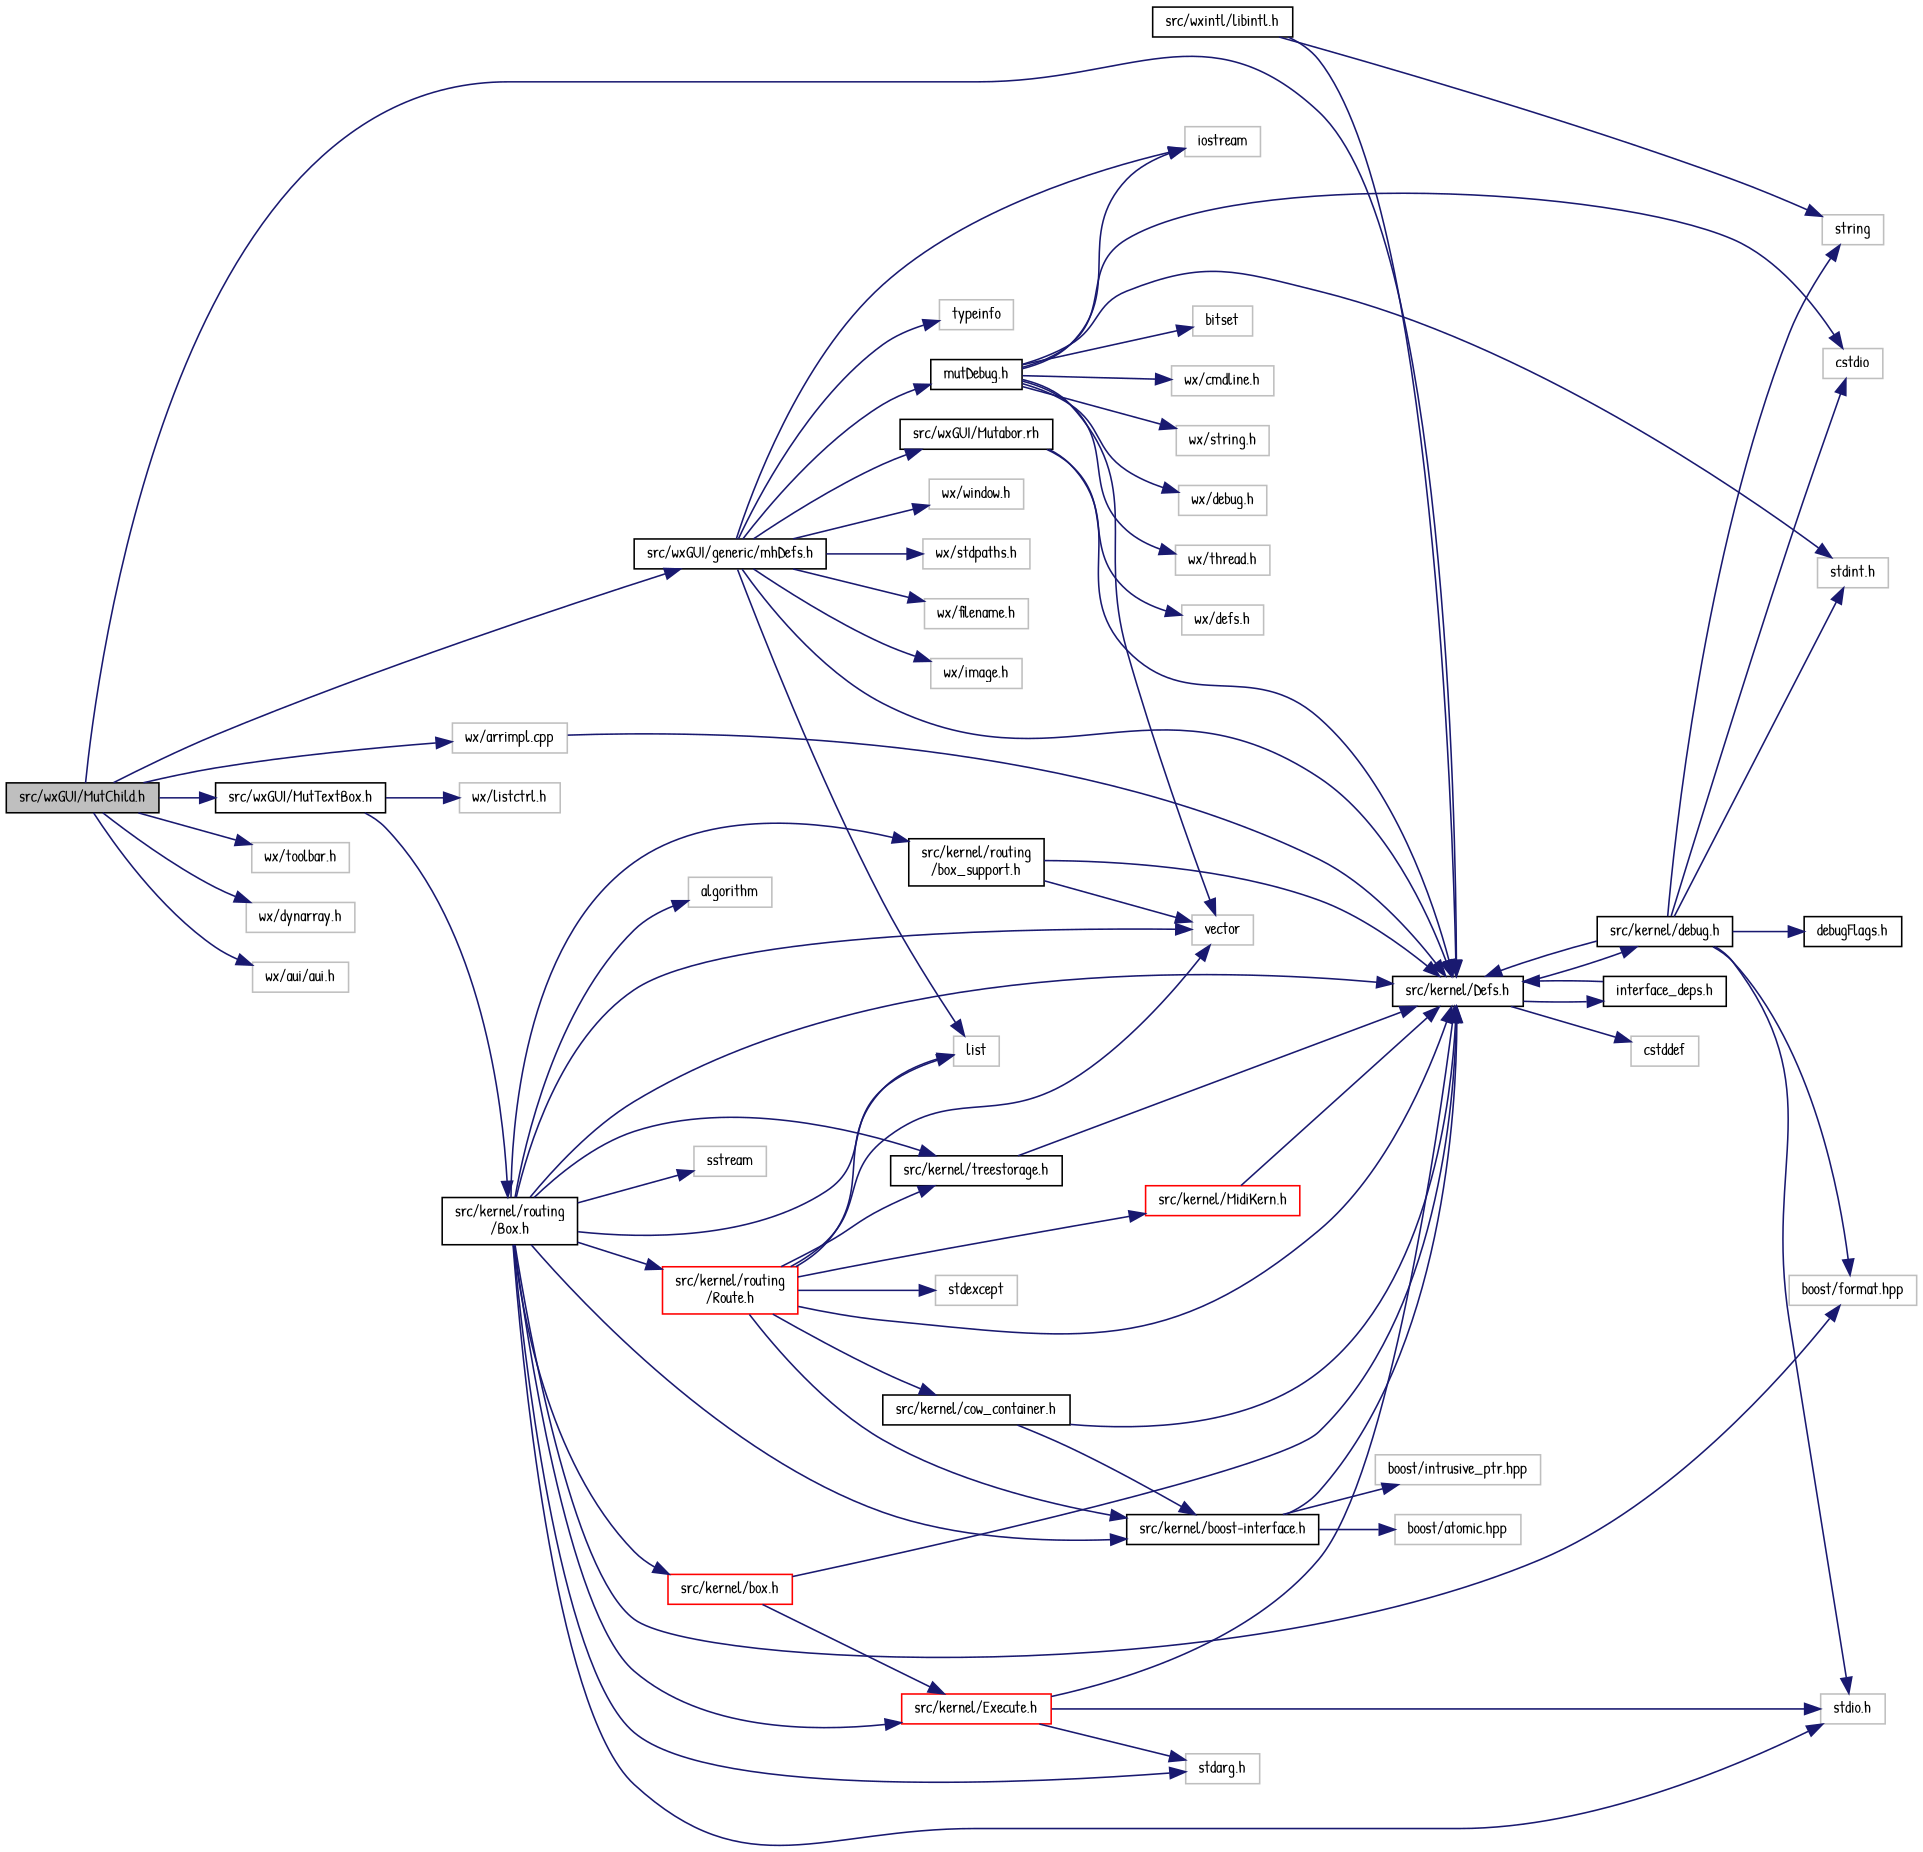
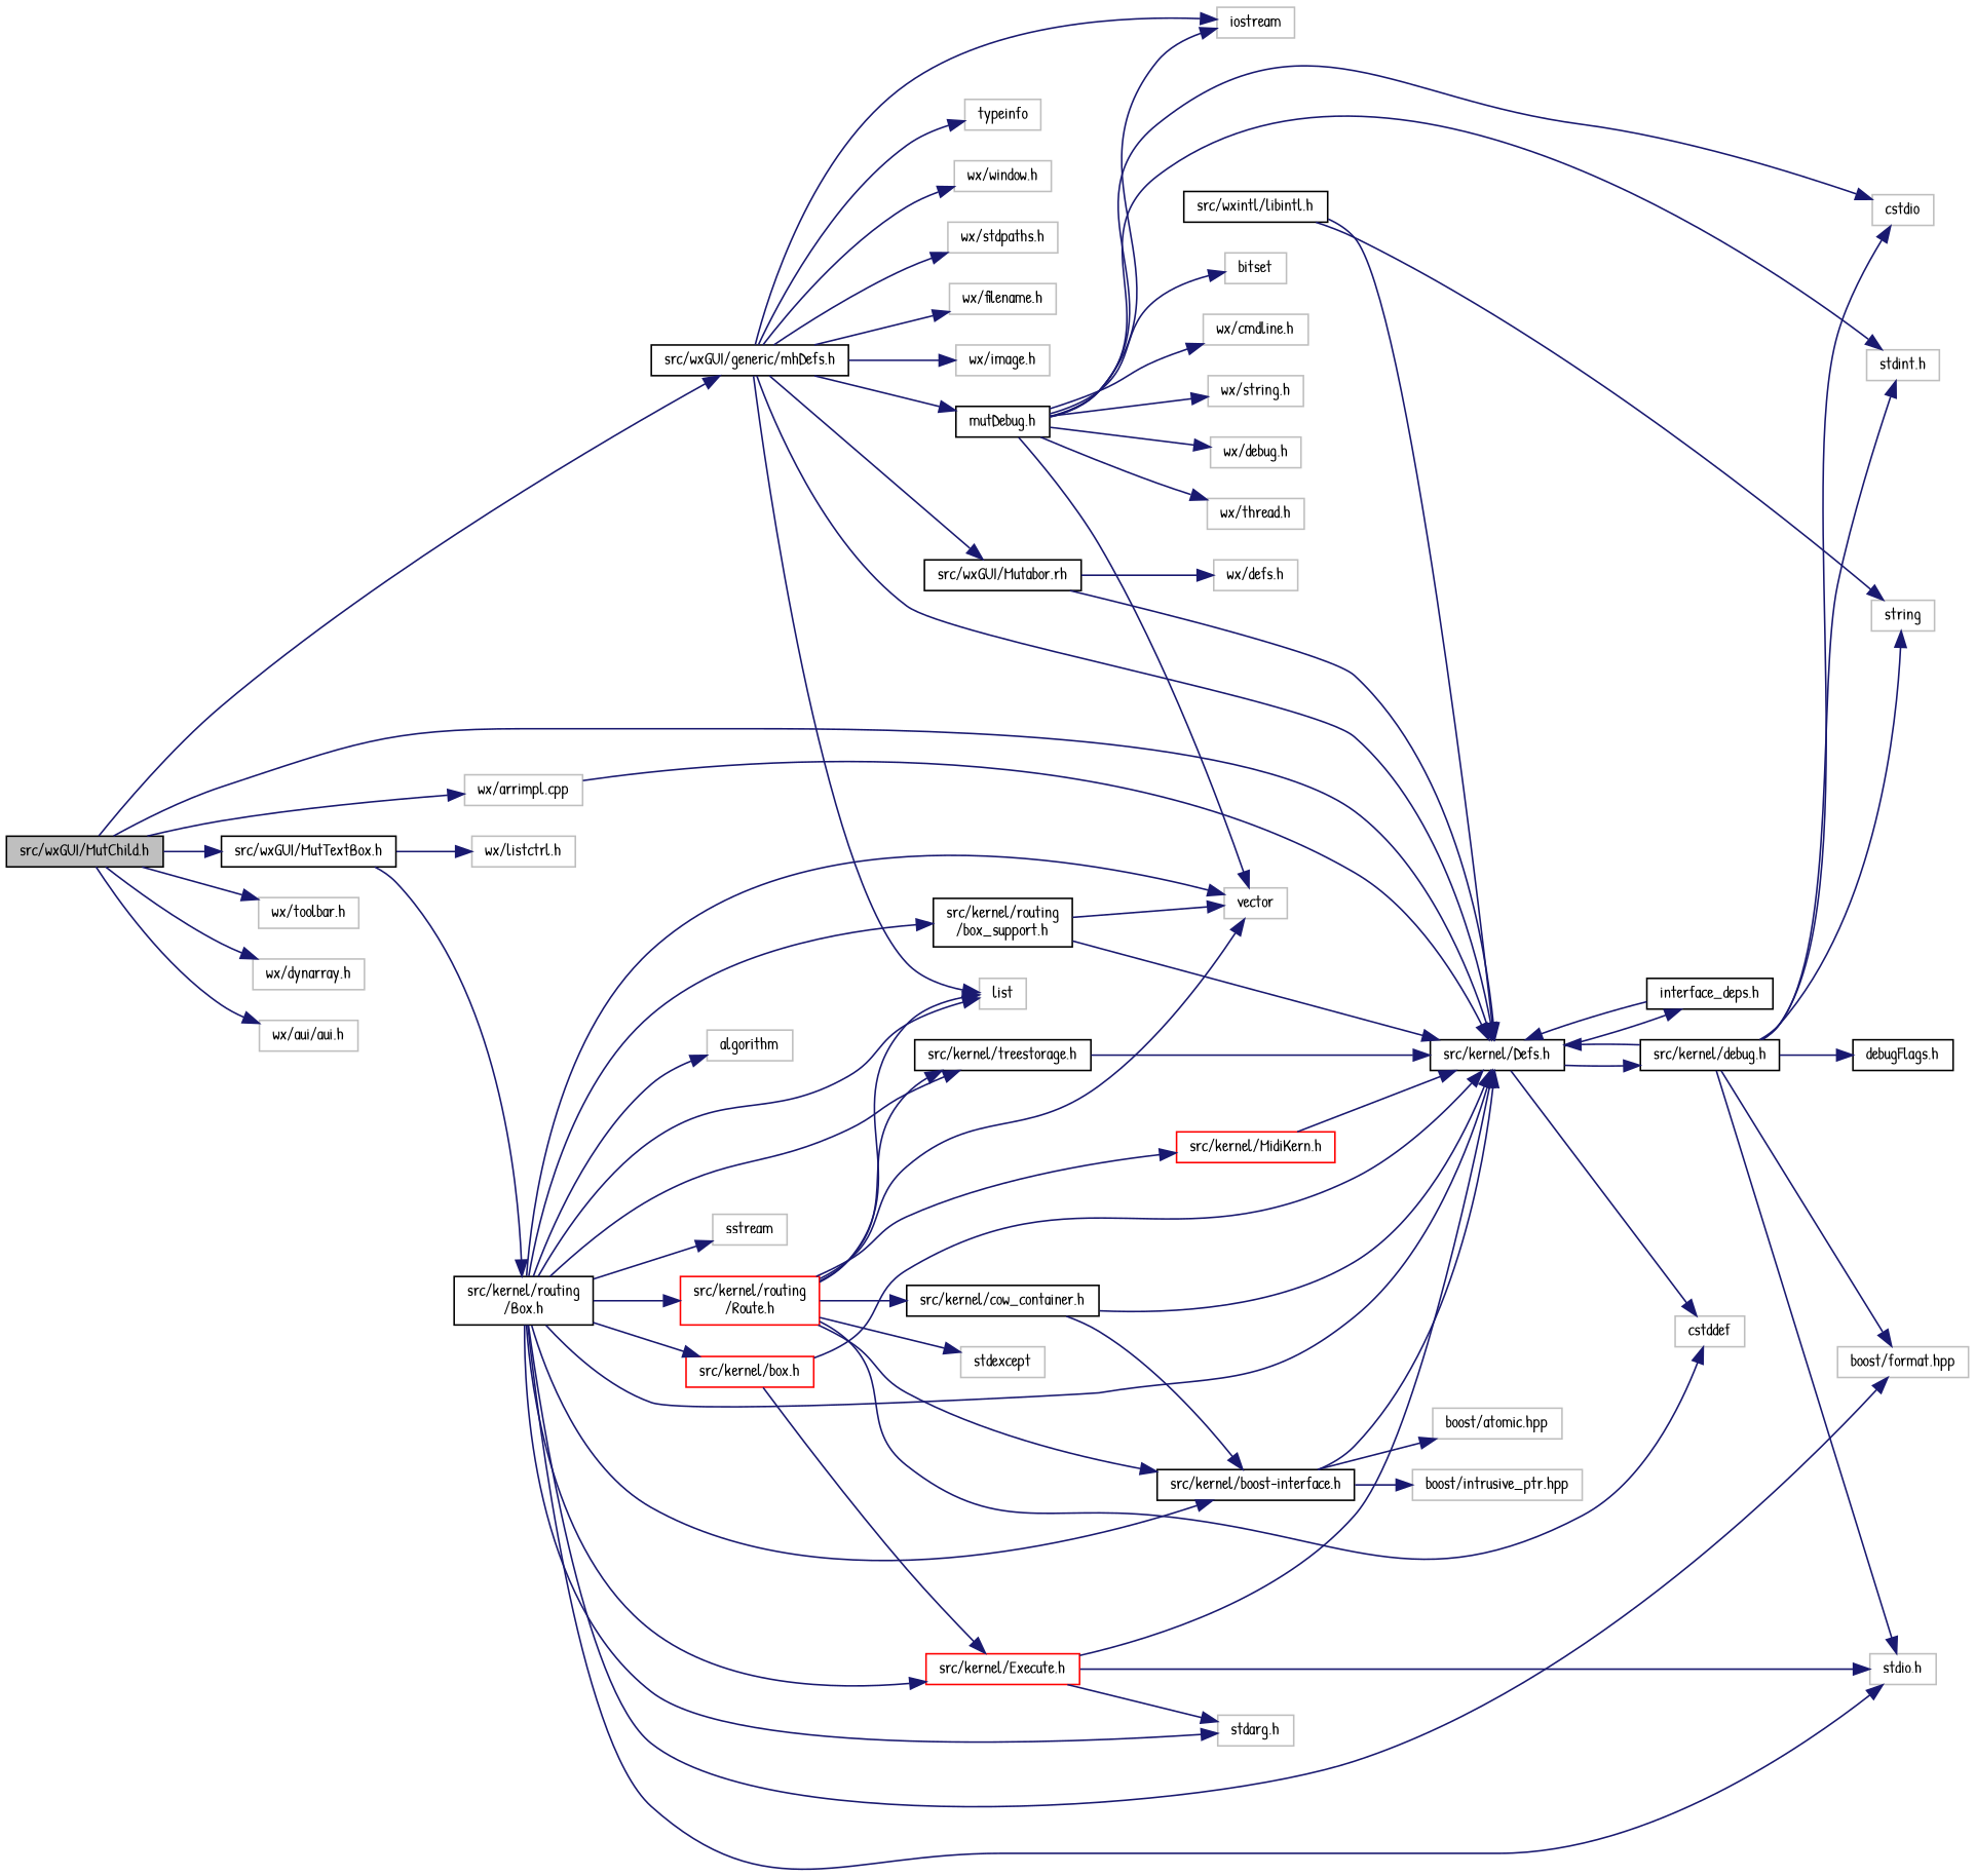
  digraph {
    fontname="Patrick Hand"
    rankdir=LR
    node [color=grey75 fillcolor=white fontname="Patrick Hand" fontsize=10 shape=record style=filled]
    edge [color=midnightblue fontname="Patrick Hand" fontsize=10 labelfontname=Sans labelfontsize=10 style=solid]
    n1 [color=black fillcolor=grey75 fontcolor=black height=0.2 label="src/wxGUI/MutChild.h" width=0.4]
    n2 [color=black height=0.2 label="src/kernel/Defs.h" width=0.4]
    n3 [color=black height=0.2 label="src/wxGUI/generic/mhDefs.h" width=0.4]
    n4 [color=black height=0.2 label="src/wxGUI/MutTextBox.h" width=0.4]
    n5 [height=0.2 label="wx/toolbar.h" width=0.4]
    n6 [height=0.2 label="wx/dynarray.h" width=0.4]
    n7 [height=0.2 label="wx/arrimpl.cpp" width=0.4]
    n8 [height=0.2 label="wx/aui/aui.h" width=0.4]
    n9 [color=black height=0.2 label="interface_deps.h" width=0.4]
    n10 [height=0.2 label=cstddef width=0.4]
    n11 [color=black height=0.2 label="src/kernel/debug.h" width=0.4]
    n12 [height=0.2 label="wx/window.h" width=0.4]
    n13 [height=0.2 label="wx/stdpaths.h" width=0.4]
    n14 [height=0.2 label="wx/filename.h" width=0.4]
    n15 [height=0.2 label="wx/image.h" width=0.4]
    n16 [height=0.2 label=iostream width=0.4]
    n17 [height=0.2 label=typeinfo width=0.4]
    n18 [height=0.2 label=list width=0.4]
    n19 [color=black height=0.2 label="src/wxGUI/Mutabor.rh" width=0.4]
    n20 [color=black height=0.2 label="mutDebug.h" width=0.4]
    n21 [color=black height=0.2 label="src/kernel/routing\l/Box.h" width=0.4]
    n22 [height=0.2 label="wx/listctrl.h" width=0.4]
    n23 [height=0.2 label=string width=0.4]
    n24 [height=0.2 label=cstdio width=0.4]
    n25 [height=0.2 label="boost/format.hpp" width=0.4]
    n26 [height=0.2 label="stdint.h" width=0.4]
    n27 [color=black height=0.2 label="debugFlags.h" width=0.4]
    n28 [height=0.2 label="stdio.h" width=0.4]
    n29 [color=black height=0.2 label="src/wxintl/libintl.h" width=0.4]
    n30 [height=0.2 label="wx/defs.h" width=0.4]
    n31 [height=0.2 label=bitset width=0.4]
    n32 [height=0.2 label=vector width=0.4]
    n33 [height=0.2 label="wx/cmdline.h" width=0.4]
    n34 [height=0.2 label="wx/string.h" width=0.4]
    n35 [height=0.2 label="wx/debug.h" width=0.4]
    n36 [height=0.2 label="wx/thread.h" width=0.4]
    n37 [color=black height=0.2 label="src/kernel/treestorage.h" width=0.4]
    n38 [color=black height=0.2 label="src/kernel/boost-interface.h" width=0.4]
    n39 [color=red height=0.2 label="src/kernel/routing\l/Route.h" width=0.4]
    n40 [color=red height=0.2 label="src/kernel/Execute.h" width=0.4]
    n41 [height=0.2 label="stdarg.h" width=0.4]
    n42 [color=red height=0.2 label="src/kernel/box.h" width=0.4]
    n43 [color=black height=0.2 label="src/kernel/routing\l/box_support.h" width=0.4]
    n44 [height=0.2 label=algorithm width=0.4]
    n45 [height=0.2 label=sstream width=0.4]
    n46 [height=0.2 label="boost/atomic.hpp" width=0.4]
    n47 [height=0.2 label="boost/intrusive_ptr.hpp" width=0.4]
    n48 [color=black height=0.2 label="src/kernel/cow_container.h" width=0.4]
    n49 [color=red height=0.2 label="src/kernel/MidiKern.h" width=0.4]
    n50 [height=0.2 label=stdexcept width=0.4]
    n1 -> n2
    n1 -> n3
    n1 -> n4
    n1 -> n5
    n1 -> n6
    n1 -> n7
    n1 -> n8
    n2 -> n9
    n2 -> n10
    n2 -> n11
    n3 -> n2
    n3 -> n12
    n3 -> n13
    n3 -> n14
    n3 -> n15
    n3 -> n16
    n3 -> n17
    n3 -> n18
    n3 -> n19
    n3 -> n20
    n4 -> n21
    n4 -> n22
    n7 -> n2
    n9 -> n2
    n11 -> n2
    n11 -> n23
    n11 -> n24
    n11 -> n25
    n11 -> n26
    n11 -> n27
    n11 -> n28
    n19 -> n2
    n19 -> n30
    n20 -> n16
    n20 -> n24
    n20 -> n26
    n20 -> n31
    n20 -> n32
    n20 -> n33
    n20 -> n34
    n20 -> n35
    n20 -> n36
    n21 -> n2
    n21 -> n18
    n21 -> n25
    n21 -> n28
    n21 -> n32
    n21 -> n37
    n21 -> n38
    n21 -> n39
    n21 -> n40
    n21 -> n41
    n21 -> n42
    n21 -> n43
    n21 -> n44
    n21 -> n45
    n29 -> n2
    n29 -> n23
    n37 -> n2
    n38 -> n2
    n38 -> n46
    n38 -> n47
-   n39 -> n2
+   n39 -> n10
    n39 -> n18
    n39 -> n32
    n39 -> n37
    n39 -> n38
    n39 -> n48
    n39 -> n49
    n39 -> n50
    n40 -> n2
    n40 -> n28
    n40 -> n41
    n42 -> n2
    n42 -> n40
    n43 -> n2
    n43 -> n32
    n48 -> n2
    n48 -> n38
    n49 -> n2
  }
